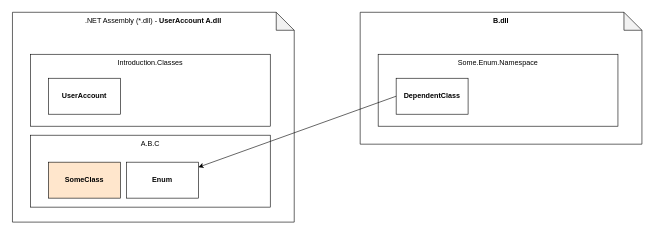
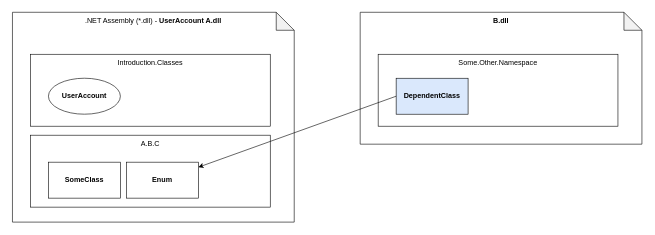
  <mxCell id="0" />
  <mxCell id="1" parent="0" />
  <mxCell id="2" value=".NET Assembly (*.dll) - &lt;b&gt;UserAccount A.dll&lt;/b&gt;" style="shape=note;whiteSpace=wrap;html=1;backgroundOutline=1;darkOpacity=0.05;verticalAlign=top;" vertex="1" parent="1"><mxGeometry x="20" y="20" width="470" height="350" as="geometry" /></mxCell>
  <mxCell id="3" value="Introduction.Classes" style="rounded=0;whiteSpace=wrap;html=1;verticalAlign=top;" vertex="1" parent="1"><mxGeometry x="50" y="90" width="400" height="120" as="geometry" /></mxCell>
  <mxCell id="4" value="A.B.C" style="rounded=0;whiteSpace=wrap;html=1;verticalAlign=top;" vertex="1" parent="1"><mxGeometry x="50" y="225" width="400" height="120" as="geometry" /></mxCell>
- <mxCell id="5" value="UserAccount" style="rounded=0;whiteSpace=wrap;html=1;fontStyle=1" vertex="1" parent="1"><mxGeometry x="80" y="130" width="120" height="60" as="geometry" /></mxCell>
- <mxCell id="6" value="SomeClass" style="rounded=0;whiteSpace=wrap;html=1;fontStyle=1;fillColor=#ffe6cc;" vertex="1" parent="1"><mxGeometry x="80" y="270" width="120" height="60" as="geometry" /></mxCell>
+ <mxCell id="5" value="UserAccount" style="ellipse;whiteSpace=wrap;html=1;fontStyle=1;" vertex="1" parent="1"><mxGeometry x="80" y="130" width="120" height="60" as="geometry" /></mxCell>
+ <mxCell id="6" value="SomeClass" style="rounded=0;whiteSpace=wrap;html=1;fontStyle=1" vertex="1" parent="1"><mxGeometry x="80" y="270" width="120" height="60" as="geometry" /></mxCell>
  <mxCell id="7" value="Enum" style="rounded=0;whiteSpace=wrap;html=1;fontStyle=1" vertex="1" parent="1"><mxGeometry x="210" y="270" width="120" height="60" as="geometry" /></mxCell>
  <mxCell id="8" value="&lt;b&gt;B.dll&lt;/b&gt;" style="shape=note;whiteSpace=wrap;html=1;backgroundOutline=1;darkOpacity=0.05;verticalAlign=top;" vertex="1" parent="1"><mxGeometry x="600" y="20" width="470" height="220" as="geometry" /></mxCell>
- <mxCell id="9" value="Some.Enum.Namespace" style="rounded=0;whiteSpace=wrap;html=1;verticalAlign=top;" vertex="1" parent="1"><mxGeometry x="630" y="90" width="400" height="120" as="geometry" /></mxCell>
- <mxCell id="10" value="DependentClass" style="rounded=0;whiteSpace=wrap;html=1;fontStyle=1" vertex="1" parent="1"><mxGeometry x="660" y="130" width="120" height="60" as="geometry" /></mxCell>
+ <mxCell id="9" value="Some.Other.Namespace" style="rounded=0;whiteSpace=wrap;html=1;verticalAlign=top;" vertex="1" parent="1"><mxGeometry x="630" y="90" width="400" height="120" as="geometry" /></mxCell>
+ <mxCell id="10" value="DependentClass" style="rounded=0;whiteSpace=wrap;html=1;fontStyle=1;fillColor=#dae8fc;" vertex="1" parent="1"><mxGeometry x="660" y="130" width="120" height="60" as="geometry" /></mxCell>
  <mxCell id="11" value="" style="endArrow=classic;html=1;rounded=0;exitX=0;exitY=0.5;exitDx=0;exitDy=0;" edge="1" parent="1" source="10" target="7"><mxGeometry width="50" height="50" relative="1" as="geometry"><mxPoint x="520" y="240" as="sourcePoint" /><mxPoint x="570" y="190" as="targetPoint" /></mxGeometry></mxCell>
